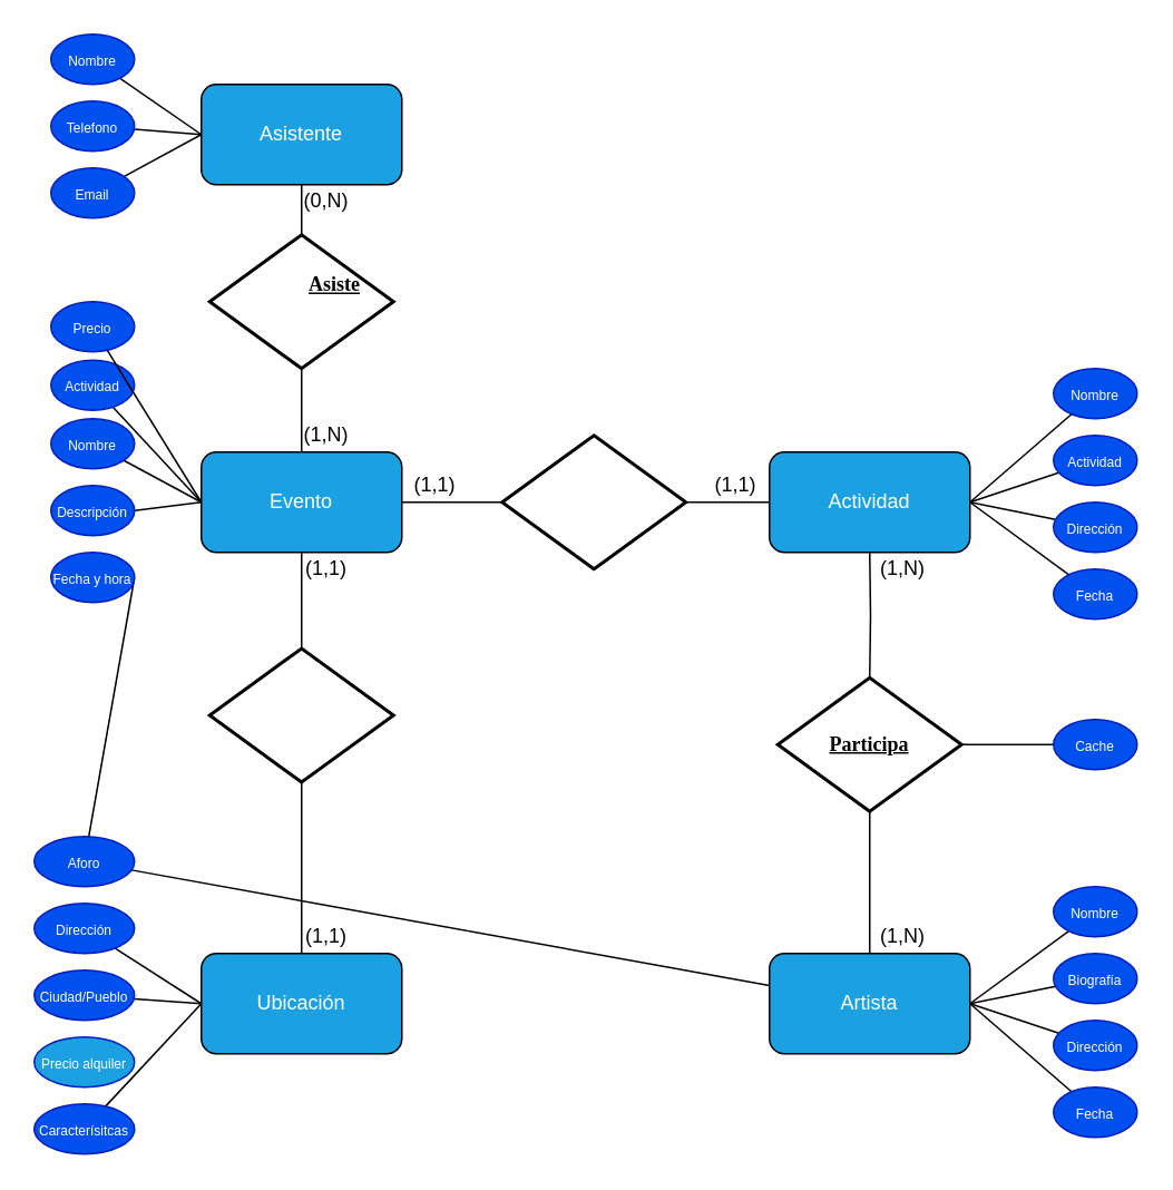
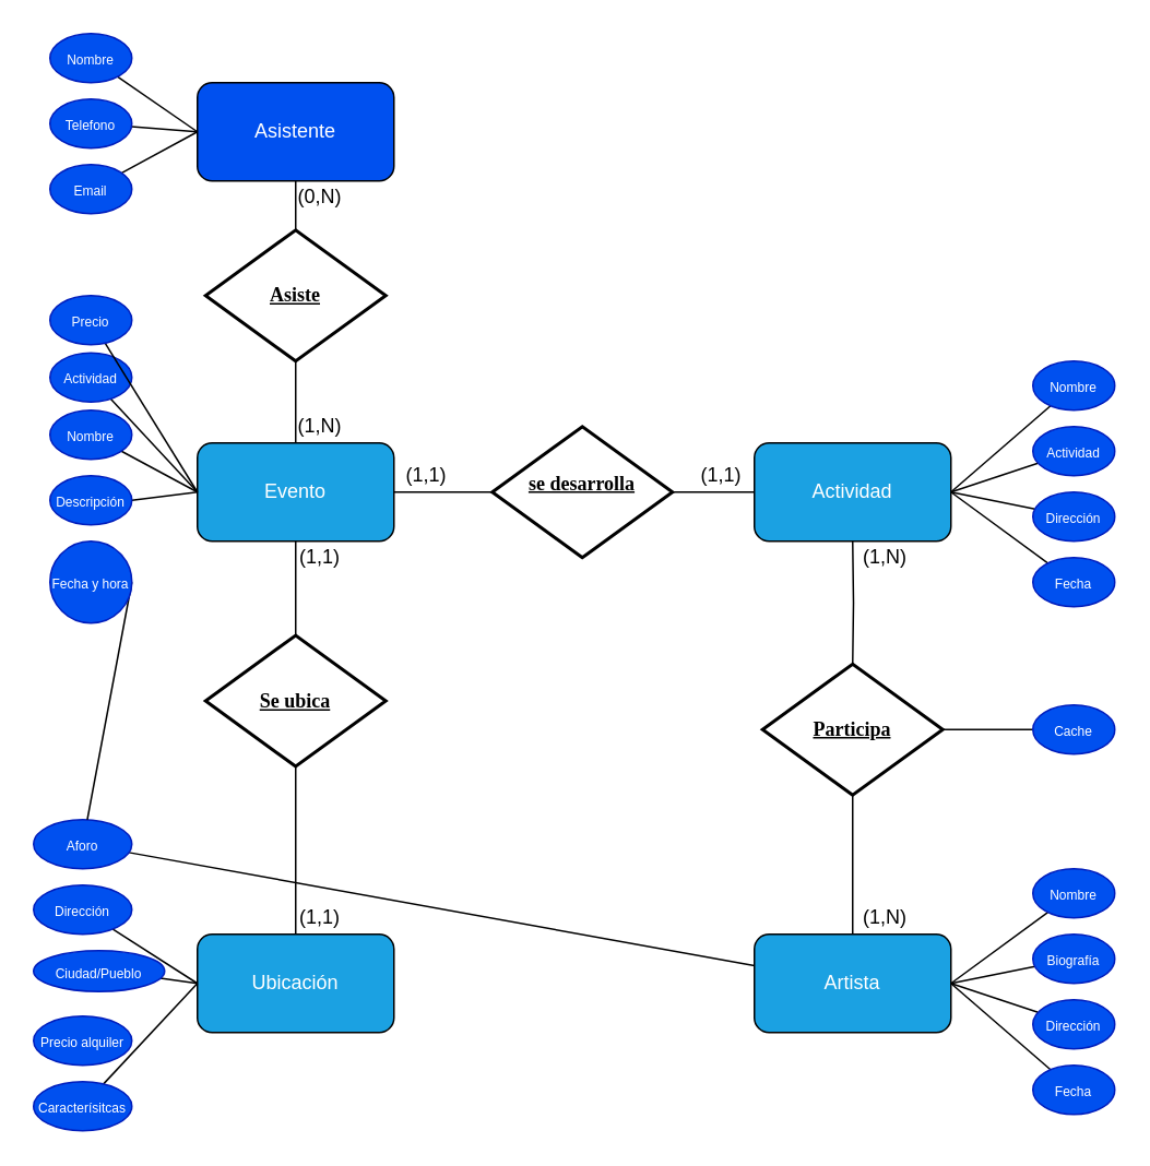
  <mxCell id="0" />
  <mxCell id="1" parent="0" />
  <mxCell id="2" value="" style="rhombus;whiteSpace=wrap;html=1;fillColor=#FFFFFF;rotation=-180;strokeColor=#000000;strokeWidth=2;" vertex="1" parent="1"><mxGeometry x="125" y="140" width="110" height="80" as="geometry" /></mxCell>
  <mxCell id="3" value="" style="rhombus;whiteSpace=wrap;html=1;fillColor=#FFFFFF;rotation=-180;strokeColor=#000000;strokeWidth=2;" vertex="1" parent="1"><mxGeometry x="465" y="405" width="110" height="80" as="geometry" /></mxCell>
  <mxCell id="4" value="" style="rhombus;whiteSpace=wrap;html=1;fillColor=#FFFFFF;rotation=-180;strokeColor=#000000;strokeWidth=2;" vertex="1" parent="1"><mxGeometry x="125" y="387.5" width="110" height="80" as="geometry" /></mxCell>
  <mxCell id="5" value="Actividad" style="rounded=1;whiteSpace=wrap;html=1;fillColor=#1ba1e2;fontColor=#ffffff;strokeColor=#000000;" parent="1" vertex="1"><mxGeometry x="460" y="270" width="120" height="60" as="geometry" /></mxCell>
  <mxCell id="6" style="edgeStyle=orthogonalEdgeStyle;rounded=0;orthogonalLoop=1;jettySize=auto;html=1;endArrow=none;endFill=0;entryX=1;entryY=0.5;entryDx=0;entryDy=0;fontColor=#000000;strokeColor=#000000;" parent="1" source="7" edge="1"><mxGeometry relative="1" as="geometry"><mxPoint x="520" y="485" as="targetPoint" /></mxGeometry></mxCell>
  <mxCell id="7" value="Artista" style="rounded=1;whiteSpace=wrap;html=1;fillColor=#1ba1e2;fontColor=#ffffff;strokeColor=#000000;" parent="1" vertex="1"><mxGeometry x="460" y="570" width="120" height="60" as="geometry" /></mxCell>
  <mxCell id="8" style="rounded=0;orthogonalLoop=1;jettySize=auto;html=1;entryX=1;entryY=0.5;entryDx=0;entryDy=0;endArrow=none;endFill=0;fontColor=#000000;strokeColor=#000000;" parent="1" source="9" edge="1"><mxGeometry relative="1" as="geometry"><mxPoint x="180" y="467.5" as="targetPoint" /></mxGeometry></mxCell>
  <mxCell id="9" value="Ubicación" style="rounded=1;whiteSpace=wrap;html=1;fillColor=#1ba1e2;fontColor=#ffffff;strokeColor=#000000;" parent="1" vertex="1"><mxGeometry x="120" y="570" width="120" height="60" as="geometry" /></mxCell>
  <mxCell id="10" value="Evento" style="rounded=1;whiteSpace=wrap;html=1;fillColor=#1ba1e2;fontColor=#ffffff;strokeColor=#000000;" parent="1" vertex="1"><mxGeometry x="120" y="270" width="120" height="60" as="geometry" /></mxCell>
  <mxCell id="11" style="rounded=0;orthogonalLoop=1;jettySize=auto;html=1;entryX=0;entryY=0.5;entryDx=0;entryDy=0;endArrow=none;endFill=0;strokeColor=#000000;" parent="1" source="12" edge="1"><mxGeometry relative="1" as="geometry"><mxPoint x="180" y="140" as="targetPoint" /></mxGeometry></mxCell>
- <mxCell id="12" value="Asistente" style="rounded=1;whiteSpace=wrap;html=1;fillColor=#1ba1e2;fontColor=#ffffff;strokeColor=#000000;" parent="1" vertex="1"><mxGeometry x="120" y="50" width="120" height="60" as="geometry" /></mxCell>
+ <mxCell id="12" value="Asistente" style="rounded=1;whiteSpace=wrap;html=1;fillColor=#0050ef;fontColor=#ffffff;strokeColor=#000000;" parent="1" vertex="1"><mxGeometry x="120" y="50" width="120" height="60" as="geometry" /></mxCell>
  <mxCell id="13" style="rounded=0;orthogonalLoop=1;jettySize=auto;html=1;exitX=0;exitY=0.5;exitDx=0;exitDy=0;entryX=0;entryY=0.5;entryDx=0;entryDy=0;endArrow=none;endFill=0;strokeColor=#000000;" parent="1" source="14" target="5" edge="1"><mxGeometry relative="1" as="geometry" /></mxCell>
  <mxCell id="14" value="" style="rhombus;whiteSpace=wrap;html=1;fillColor=#FFFFFF;rotation=-180;strokeColor=#000000;strokeWidth=2;" parent="1" vertex="1"><mxGeometry x="300" y="260" width="110" height="80" as="geometry" /></mxCell>
  <mxCell id="15" value="" style="endArrow=none;html=1;rounded=0;exitX=1;exitY=0.5;exitDx=0;exitDy=0;entryX=1;entryY=0.5;entryDx=0;entryDy=0;startArrow=none;startFill=0;endFill=0;strokeColor=#000000;" parent="1" source="10" edge="1" target="14"><mxGeometry width="50" height="50" relative="1" as="geometry"><mxPoint x="450" y="400" as="sourcePoint" /><mxPoint x="320" y="300" as="targetPoint" /></mxGeometry></mxCell>
  <mxCell id="16" style="rounded=0;orthogonalLoop=1;jettySize=auto;html=1;entryX=0;entryY=0.5;entryDx=0;entryDy=0;endArrow=none;endFill=0;strokeColor=#000000;" parent="1" source="17" target="10" edge="1"><mxGeometry relative="1" as="geometry" /></mxCell>
  <mxCell id="17" value="&lt;font style=&quot;font-size: 8px;&quot;&gt;Nombre&lt;/font&gt;" style="ellipse;whiteSpace=wrap;html=1;fillColor=#0050ef;fontColor=#ffffff;strokeColor=#001DBC;" parent="1" vertex="1"><mxGeometry x="30" y="250" width="50" height="30" as="geometry" /></mxCell>
  <mxCell id="18" style="rounded=0;orthogonalLoop=1;jettySize=auto;html=1;endArrow=none;endFill=0;strokeColor=#000000;" parent="1" source="19" edge="1"><mxGeometry relative="1" as="geometry"><mxPoint x="120" y="300" as="targetPoint" /></mxGeometry></mxCell>
  <mxCell id="19" value="&lt;font style=&quot;font-size: 8px;&quot;&gt;Actividad&lt;/font&gt;" style="ellipse;whiteSpace=wrap;html=1;fillColor=#0050ef;fontColor=#ffffff;strokeColor=#001DBC;" parent="1" vertex="1"><mxGeometry x="30" y="215" width="50" height="30" as="geometry" /></mxCell>
  <mxCell id="20" style="rounded=0;orthogonalLoop=1;jettySize=auto;html=1;endArrow=none;endFill=0;strokeColor=#000000;" parent="1" source="21" edge="1"><mxGeometry relative="1" as="geometry"><mxPoint x="120" y="300" as="targetPoint" /></mxGeometry></mxCell>
  <mxCell id="21" value="&lt;font style=&quot;font-size: 8px;&quot;&gt;Precio&lt;/font&gt;" style="ellipse;whiteSpace=wrap;html=1;fillColor=#0050ef;fontColor=#ffffff;strokeColor=#001DBC;" parent="1" vertex="1"><mxGeometry x="30" y="180" width="50" height="30" as="geometry" /></mxCell>
  <mxCell id="22" style="rounded=0;orthogonalLoop=1;jettySize=auto;html=1;entryX=0.5;entryY=1;entryDx=0;entryDy=0;endArrow=none;endFill=0;fontColor=#000000;strokeColor=#000000;exitX=0;exitY=0.5;exitDx=0;exitDy=0;" parent="1" target="10" edge="1"><mxGeometry relative="1" as="geometry"><mxPoint x="180" y="387.5" as="sourcePoint" /></mxGeometry></mxCell>
  <mxCell id="23" style="rounded=0;orthogonalLoop=1;jettySize=auto;html=1;endArrow=none;endFill=0;fontColor=#000000;strokeColor=#000000;" parent="1" source="24" edge="1"><mxGeometry relative="1" as="geometry"><mxPoint x="580" y="300" as="targetPoint" /></mxGeometry></mxCell>
  <mxCell id="24" value="&lt;font style=&quot;font-size: 8px;&quot;&gt;Dirección&lt;/font&gt;" style="ellipse;whiteSpace=wrap;html=1;fillColor=#0050ef;fontColor=#ffffff;strokeColor=#001DBC;" parent="1" vertex="1"><mxGeometry x="630" y="300" width="50" height="30" as="geometry" /></mxCell>
  <mxCell id="25" style="rounded=0;orthogonalLoop=1;jettySize=auto;html=1;entryX=1;entryY=0.5;entryDx=0;entryDy=0;endArrow=none;endFill=0;fontColor=#000000;strokeColor=#000000;" parent="1" source="26" target="5" edge="1"><mxGeometry relative="1" as="geometry" /></mxCell>
  <mxCell id="26" value="&lt;font style=&quot;font-size: 8px;&quot;&gt;Actividad&lt;/font&gt;" style="ellipse;whiteSpace=wrap;html=1;fillColor=#0050ef;fontColor=#ffffff;strokeColor=#001DBC;" parent="1" vertex="1"><mxGeometry x="630" y="260" width="50" height="30" as="geometry" /></mxCell>
  <mxCell id="27" style="rounded=0;orthogonalLoop=1;jettySize=auto;html=1;entryX=1;entryY=0.5;entryDx=0;entryDy=0;endArrow=none;endFill=0;fontColor=#000000;strokeColor=#000000;" parent="1" source="28" target="5" edge="1"><mxGeometry relative="1" as="geometry" /></mxCell>
  <mxCell id="28" value="&lt;font style=&quot;font-size: 8px;&quot;&gt;Nombre&lt;/font&gt;" style="ellipse;whiteSpace=wrap;html=1;fillColor=#0050ef;fontColor=#ffffff;strokeColor=#001DBC;" parent="1" vertex="1"><mxGeometry x="630" y="220" width="50" height="30" as="geometry" /></mxCell>
  <mxCell id="29" style="rounded=0;orthogonalLoop=1;jettySize=auto;html=1;entryX=1;entryY=0.5;entryDx=0;entryDy=0;endArrow=none;endFill=0;fontColor=#000000;strokeColor=#000000;" parent="1" source="30" target="5" edge="1"><mxGeometry relative="1" as="geometry" /></mxCell>
  <mxCell id="30" value="&lt;font style=&quot;font-size: 8px;&quot;&gt;Fecha&lt;/font&gt;" style="ellipse;whiteSpace=wrap;html=1;fillColor=#0050ef;fontColor=#ffffff;strokeColor=#001DBC;" parent="1" vertex="1"><mxGeometry x="630" y="340" width="50" height="30" as="geometry" /></mxCell>
  <mxCell id="31" style="rounded=0;orthogonalLoop=1;jettySize=auto;html=1;entryX=1;entryY=0.5;entryDx=0;entryDy=0;endArrow=none;endFill=0;fontColor=#000000;strokeColor=#000000;" parent="1" source="32" target="7" edge="1"><mxGeometry relative="1" as="geometry"><mxPoint x="590" y="600" as="targetPoint" /></mxGeometry></mxCell>
  <mxCell id="32" value="&lt;font style=&quot;font-size: 8px;&quot;&gt;Dirección&lt;/font&gt;" style="ellipse;whiteSpace=wrap;html=1;fillColor=#0050ef;fontColor=#ffffff;strokeColor=#001DBC;" parent="1" vertex="1"><mxGeometry x="630" y="610" width="50" height="30" as="geometry" /></mxCell>
  <mxCell id="33" style="rounded=0;orthogonalLoop=1;jettySize=auto;html=1;endArrow=none;endFill=0;fontColor=#000000;strokeColor=#000000;" parent="1" source="34" edge="1"><mxGeometry relative="1" as="geometry"><mxPoint x="580" y="600" as="targetPoint" /></mxGeometry></mxCell>
  <mxCell id="34" value="&lt;font style=&quot;font-size: 8px;&quot;&gt;Biografía&lt;/font&gt;" style="ellipse;whiteSpace=wrap;html=1;fillColor=#0050ef;fontColor=#ffffff;strokeColor=#001DBC;" parent="1" vertex="1"><mxGeometry x="630" y="570" width="50" height="30" as="geometry" /></mxCell>
  <mxCell id="35" style="rounded=0;orthogonalLoop=1;jettySize=auto;html=1;entryX=1;entryY=0.5;entryDx=0;entryDy=0;endArrow=none;endFill=0;fontColor=#000000;strokeColor=#000000;" parent="1" source="36" target="7" edge="1"><mxGeometry relative="1" as="geometry" /></mxCell>
  <mxCell id="36" value="&lt;font style=&quot;font-size: 8px;&quot;&gt;Nombre&lt;/font&gt;" style="ellipse;whiteSpace=wrap;html=1;fillColor=#0050ef;fontColor=#ffffff;strokeColor=#001DBC;" parent="1" vertex="1"><mxGeometry x="630" y="530" width="50" height="30" as="geometry" /></mxCell>
  <mxCell id="37" style="rounded=0;orthogonalLoop=1;jettySize=auto;html=1;entryX=1;entryY=0.5;entryDx=0;entryDy=0;endArrow=none;endFill=0;fontColor=#000000;strokeColor=#000000;" parent="1" source="38" target="7" edge="1"><mxGeometry relative="1" as="geometry"><mxPoint x="580" y="600" as="targetPoint" /></mxGeometry></mxCell>
  <mxCell id="38" value="&lt;font style=&quot;font-size: 8px;&quot;&gt;Fecha&lt;/font&gt;" style="ellipse;whiteSpace=wrap;html=1;fillColor=#0050ef;fontColor=#ffffff;strokeColor=#001DBC;" parent="1" vertex="1"><mxGeometry x="630" y="650" width="50" height="30" as="geometry" /></mxCell>
  <mxCell id="39" style="rounded=0;orthogonalLoop=1;jettySize=auto;html=1;entryX=0;entryY=0.5;entryDx=0;entryDy=0;endArrow=none;endFill=0;strokeColor=#000000;" parent="1" source="40" target="9" edge="1"><mxGeometry relative="1" as="geometry" /></mxCell>
- <mxCell id="40" value="&lt;font style=&quot;font-size: 8px;&quot;&gt;Ciudad/Pueblo&lt;/font&gt;" style="ellipse;whiteSpace=wrap;html=1;fillColor=#0050ef;fontColor=#ffffff;strokeColor=#001DBC;" parent="1" vertex="1"><mxGeometry x="20" y="580" width="60" height="30" as="geometry" /></mxCell>
+ <mxCell id="40" value="&lt;font style=&quot;font-size: 8px;&quot;&gt;Ciudad/Pueblo&lt;/font&gt;" style="ellipse;whiteSpace=wrap;html=1;fillColor=#0050ef;fontColor=#ffffff;strokeColor=#001DBC;" parent="1" vertex="1"><mxGeometry x="20" y="580" width="80" height="25" as="geometry" /></mxCell>
  <mxCell id="41" style="rounded=0;orthogonalLoop=1;jettySize=auto;html=1;entryX=0;entryY=0.5;entryDx=0;entryDy=0;endArrow=none;endFill=0;strokeColor=#000000;" parent="1" source="42" target="9" edge="1"><mxGeometry relative="1" as="geometry" /></mxCell>
  <mxCell id="42" value="&lt;font style=&quot;font-size: 8px;&quot;&gt;Dirección&lt;/font&gt;" style="ellipse;whiteSpace=wrap;html=1;fillColor=#0050ef;fontColor=#ffffff;strokeColor=#001DBC;" parent="1" vertex="1"><mxGeometry x="20" y="540" width="60" height="30" as="geometry" /></mxCell>
  <mxCell id="43" style="rounded=0;orthogonalLoop=1;jettySize=auto;html=1;endArrow=none;endFill=0;strokeColor=#000000;" parent="1" source="44" target="7" edge="1"><mxGeometry relative="1" as="geometry" /></mxCell>
  <mxCell id="44" value="&lt;font style=&quot;font-size: 8px;&quot;&gt;Aforo&lt;/font&gt;" style="ellipse;whiteSpace=wrap;html=1;fillColor=#0050ef;fontColor=#ffffff;strokeColor=#001DBC;" parent="1" vertex="1"><mxGeometry x="20" y="500" width="60" height="30" as="geometry" /></mxCell>
- <mxCell id="45" value="&lt;font style=&quot;font-size: 8px;&quot;&gt;Precio alquiler&lt;/font&gt;" style="ellipse;whiteSpace=wrap;html=1;fillColor=#1ba1e2;fontColor=#ffffff;strokeColor=#001DBC;" parent="1" vertex="1"><mxGeometry x="20" y="620" width="60" height="30" as="geometry" /></mxCell>
+ <mxCell id="45" value="&lt;font style=&quot;font-size: 8px;&quot;&gt;Precio alquiler&lt;/font&gt;" style="ellipse;whiteSpace=wrap;html=1;fillColor=#0050ef;fontColor=#ffffff;strokeColor=#001DBC;" parent="1" vertex="1"><mxGeometry x="20" y="620" width="60" height="30" as="geometry" /></mxCell>
  <mxCell id="46" style="rounded=0;orthogonalLoop=1;jettySize=auto;html=1;entryX=0;entryY=0.5;entryDx=0;entryDy=0;endArrow=none;endFill=0;strokeColor=#000000;" parent="1" source="47" target="9" edge="1"><mxGeometry relative="1" as="geometry" /></mxCell>
  <mxCell id="47" value="&lt;font style=&quot;font-size: 8px;&quot;&gt;Caracterísitcas&lt;/font&gt;" style="ellipse;whiteSpace=wrap;html=1;fillColor=#0050ef;fontColor=#ffffff;strokeColor=#001DBC;" parent="1" vertex="1"><mxGeometry x="20" y="660" width="60" height="30" as="geometry" /></mxCell>
  <mxCell id="48" style="rounded=0;orthogonalLoop=1;jettySize=auto;html=1;entryX=0;entryY=0.5;entryDx=0;entryDy=0;endArrow=none;endFill=0;strokeColor=#000000;" parent="1" source="49" target="12" edge="1"><mxGeometry relative="1" as="geometry" /></mxCell>
  <mxCell id="49" value="&lt;font style=&quot;font-size: 8px;&quot;&gt;Email&lt;/font&gt;" style="ellipse;whiteSpace=wrap;html=1;fillColor=#0050ef;fontColor=#ffffff;strokeColor=#001DBC;" parent="1" vertex="1"><mxGeometry x="30" y="100" width="50" height="30" as="geometry" /></mxCell>
  <mxCell id="50" style="rounded=0;orthogonalLoop=1;jettySize=auto;html=1;entryX=0;entryY=0.5;entryDx=0;entryDy=0;endArrow=none;endFill=0;strokeColor=#000000;" parent="1" source="51" target="12" edge="1"><mxGeometry relative="1" as="geometry" /></mxCell>
  <mxCell id="51" value="&lt;font style=&quot;font-size: 8px;&quot;&gt;Telefono&lt;/font&gt;" style="ellipse;whiteSpace=wrap;html=1;fillColor=#0050ef;fontColor=#ffffff;strokeColor=#001DBC;" parent="1" vertex="1"><mxGeometry x="30" y="60" width="50" height="30" as="geometry" /></mxCell>
  <mxCell id="52" style="rounded=0;orthogonalLoop=1;jettySize=auto;html=1;entryX=0;entryY=0.5;entryDx=0;entryDy=0;endArrow=none;endFill=0;strokeColor=#000000;" parent="1" source="53" target="12" edge="1"><mxGeometry relative="1" as="geometry" /></mxCell>
  <mxCell id="53" value="&lt;font style=&quot;font-size: 8px;&quot;&gt;Nombre&lt;/font&gt;" style="ellipse;whiteSpace=wrap;html=1;fillColor=#0050ef;fontColor=#ffffff;strokeColor=#001DBC;" parent="1" vertex="1"><mxGeometry x="30" y="20" width="50" height="30" as="geometry" /></mxCell>
  <mxCell id="54" style="rounded=0;orthogonalLoop=1;jettySize=auto;html=1;entryX=0.5;entryY=0;entryDx=0;entryDy=0;endArrow=none;endFill=0;fontColor=#000000;strokeColor=#000000;" parent="1" target="10" edge="1"><mxGeometry relative="1" as="geometry"><mxPoint x="180" y="220" as="sourcePoint" /></mxGeometry></mxCell>
  <mxCell id="55" style="edgeStyle=orthogonalEdgeStyle;rounded=0;orthogonalLoop=1;jettySize=auto;html=1;entryX=0.5;entryY=1;entryDx=0;entryDy=0;endArrow=none;endFill=0;fontColor=#000000;strokeColor=#000000;" parent="1" target="5" edge="1"><mxGeometry relative="1" as="geometry"><mxPoint x="520" y="405" as="sourcePoint" /></mxGeometry></mxCell>
  <mxCell id="56" style="rounded=0;orthogonalLoop=1;jettySize=auto;html=1;endArrow=none;endFill=0;fontColor=#000000;strokeColor=#000000;entryX=0;entryY=0.5;entryDx=0;entryDy=0;" parent="1" source="57" target="3" edge="1"><mxGeometry relative="1" as="geometry"><mxPoint x="570" y="445" as="targetPoint" /></mxGeometry></mxCell>
  <mxCell id="57" value="&lt;font style=&quot;font-size: 8px;&quot;&gt;Cache&lt;/font&gt;" style="ellipse;whiteSpace=wrap;html=1;fillColor=#0050ef;fontColor=#ffffff;strokeColor=#001DBC;" parent="1" vertex="1"><mxGeometry x="630" y="430" width="50" height="30" as="geometry" /></mxCell>
- <mxCell id="58" value="Asiste" style="text;html=1;align=center;verticalAlign=middle;whiteSpace=wrap;rounded=0;fontFamily=Lucida Console;fontStyle=5;fontColor=#000000;" parent="1" vertex="1"><mxGeometry x="170" y="155" width="60" height="30" as="geometry" /></mxCell>
+ <mxCell id="58" value="Asiste" style="text;html=1;align=center;verticalAlign=middle;whiteSpace=wrap;rounded=0;fontFamily=Lucida Console;fontStyle=5;fontColor=#000000;" parent="1" vertex="1"><mxGeometry x="150" y="165" width="60" height="30" as="geometry" /></mxCell>
+ <mxCell id="59" value="Se ubica" style="text;html=1;align=center;verticalAlign=middle;whiteSpace=wrap;rounded=0;fontFamily=Lucida Console;fontStyle=5;fontColor=#000000;" parent="1" vertex="1"><mxGeometry x="145" y="412.5" width="70" height="30" as="geometry" /></mxCell>
  <mxCell id="60" value="Participa" style="text;html=1;align=center;verticalAlign=middle;whiteSpace=wrap;rounded=0;fontFamily=Lucida Console;fontStyle=5;fontColor=#000000;" parent="1" vertex="1"><mxGeometry x="485" y="430" width="70" height="30" as="geometry" /></mxCell>
+ <mxCell id="61" value="se desarrolla" style="text;html=1;align=center;verticalAlign=middle;whiteSpace=wrap;rounded=0;fontFamily=Lucida Console;fontStyle=5;fontColor=#000000;" parent="1" vertex="1"><mxGeometry x="315" y="280" width="80" height="30" as="geometry" /></mxCell>
  <mxCell id="62" value="(1,1)" style="text;html=1;align=center;verticalAlign=middle;whiteSpace=wrap;rounded=0;fontColor=#000000;" parent="1" vertex="1"><mxGeometry x="250" y="280" width="20" height="20" as="geometry" /></mxCell>
  <mxCell id="63" value="(1,1)" style="text;html=1;align=center;verticalAlign=middle;whiteSpace=wrap;rounded=0;fontColor=#000000;" parent="1" vertex="1"><mxGeometry x="430" y="280" width="20" height="20" as="geometry" /></mxCell>
  <mxCell id="64" value="(1,1)" style="text;html=1;align=center;verticalAlign=middle;whiteSpace=wrap;rounded=0;fontColor=#000000;" parent="1" vertex="1"><mxGeometry x="185" y="550" width="20" height="20" as="geometry" /></mxCell>
  <mxCell id="65" value="(1,1)" style="text;html=1;align=center;verticalAlign=middle;whiteSpace=wrap;rounded=0;fontColor=#000000;" parent="1" vertex="1"><mxGeometry x="185" y="330" width="20" height="20" as="geometry" /></mxCell>
  <mxCell id="66" value="(1,N)" style="text;html=1;align=center;verticalAlign=middle;whiteSpace=wrap;rounded=0;fontColor=#000000;" parent="1" vertex="1"><mxGeometry x="530" y="330" width="20" height="20" as="geometry" /></mxCell>
  <mxCell id="67" value="(1,N)" style="text;html=1;align=center;verticalAlign=middle;whiteSpace=wrap;rounded=0;fontColor=#000000;" parent="1" vertex="1"><mxGeometry x="530" y="550" width="20" height="20" as="geometry" /></mxCell>
  <mxCell id="68" value="(1,N)" style="text;html=1;align=center;verticalAlign=middle;whiteSpace=wrap;rounded=0;fontColor=#000000;" parent="1" vertex="1"><mxGeometry x="185" y="250" width="20" height="20" as="geometry" /></mxCell>
  <mxCell id="69" value="(0,N)" style="text;html=1;align=center;verticalAlign=middle;whiteSpace=wrap;rounded=0;fontColor=#000000;" parent="1" vertex="1"><mxGeometry x="185" y="110" width="20" height="20" as="geometry" /></mxCell>
  <mxCell id="70" style="rounded=0;orthogonalLoop=1;jettySize=auto;html=1;entryX=0;entryY=0.5;entryDx=0;entryDy=0;endArrow=none;endFill=0;strokeColor=#000000;exitX=1;exitY=0.5;exitDx=0;exitDy=0;" parent="1" source="71" target="10" edge="1"><mxGeometry relative="1" as="geometry" /></mxCell>
  <mxCell id="71" value="&lt;span style=&quot;font-size: 8px;&quot;&gt;Descripción&lt;/span&gt;" style="ellipse;whiteSpace=wrap;html=1;fillColor=#0050ef;fontColor=#ffffff;strokeColor=#001DBC;" parent="1" vertex="1"><mxGeometry x="30" y="290" width="50" height="30" as="geometry" /></mxCell>
  <mxCell id="72" style="rounded=0;orthogonalLoop=1;jettySize=auto;html=1;endArrow=none;endFill=0;exitX=1;exitY=0.5;exitDx=0;exitDy=0;strokeColor=#000000;" edge="1" parent="1" source="73" target="44"><mxGeometry relative="1" as="geometry" /></mxCell>
- <mxCell id="73" value="&lt;span style=&quot;font-size: 8px;&quot;&gt;Fecha y hora&lt;/span&gt;" style="ellipse;whiteSpace=wrap;html=1;fillColor=#0050ef;fontColor=#ffffff;strokeColor=#001DBC;" vertex="1" parent="1"><mxGeometry x="30" y="330" width="50" height="30" as="geometry" /></mxCell>
+ <mxCell id="73" value="&lt;span style=&quot;font-size: 8px;&quot;&gt;Fecha y hora&lt;/span&gt;" style="ellipse;whiteSpace=wrap;html=1;fillColor=#0050ef;fontColor=#ffffff;strokeColor=#001DBC;" vertex="1" parent="1"><mxGeometry x="30" y="330" width="50" height="50" as="geometry" /></mxCell>
